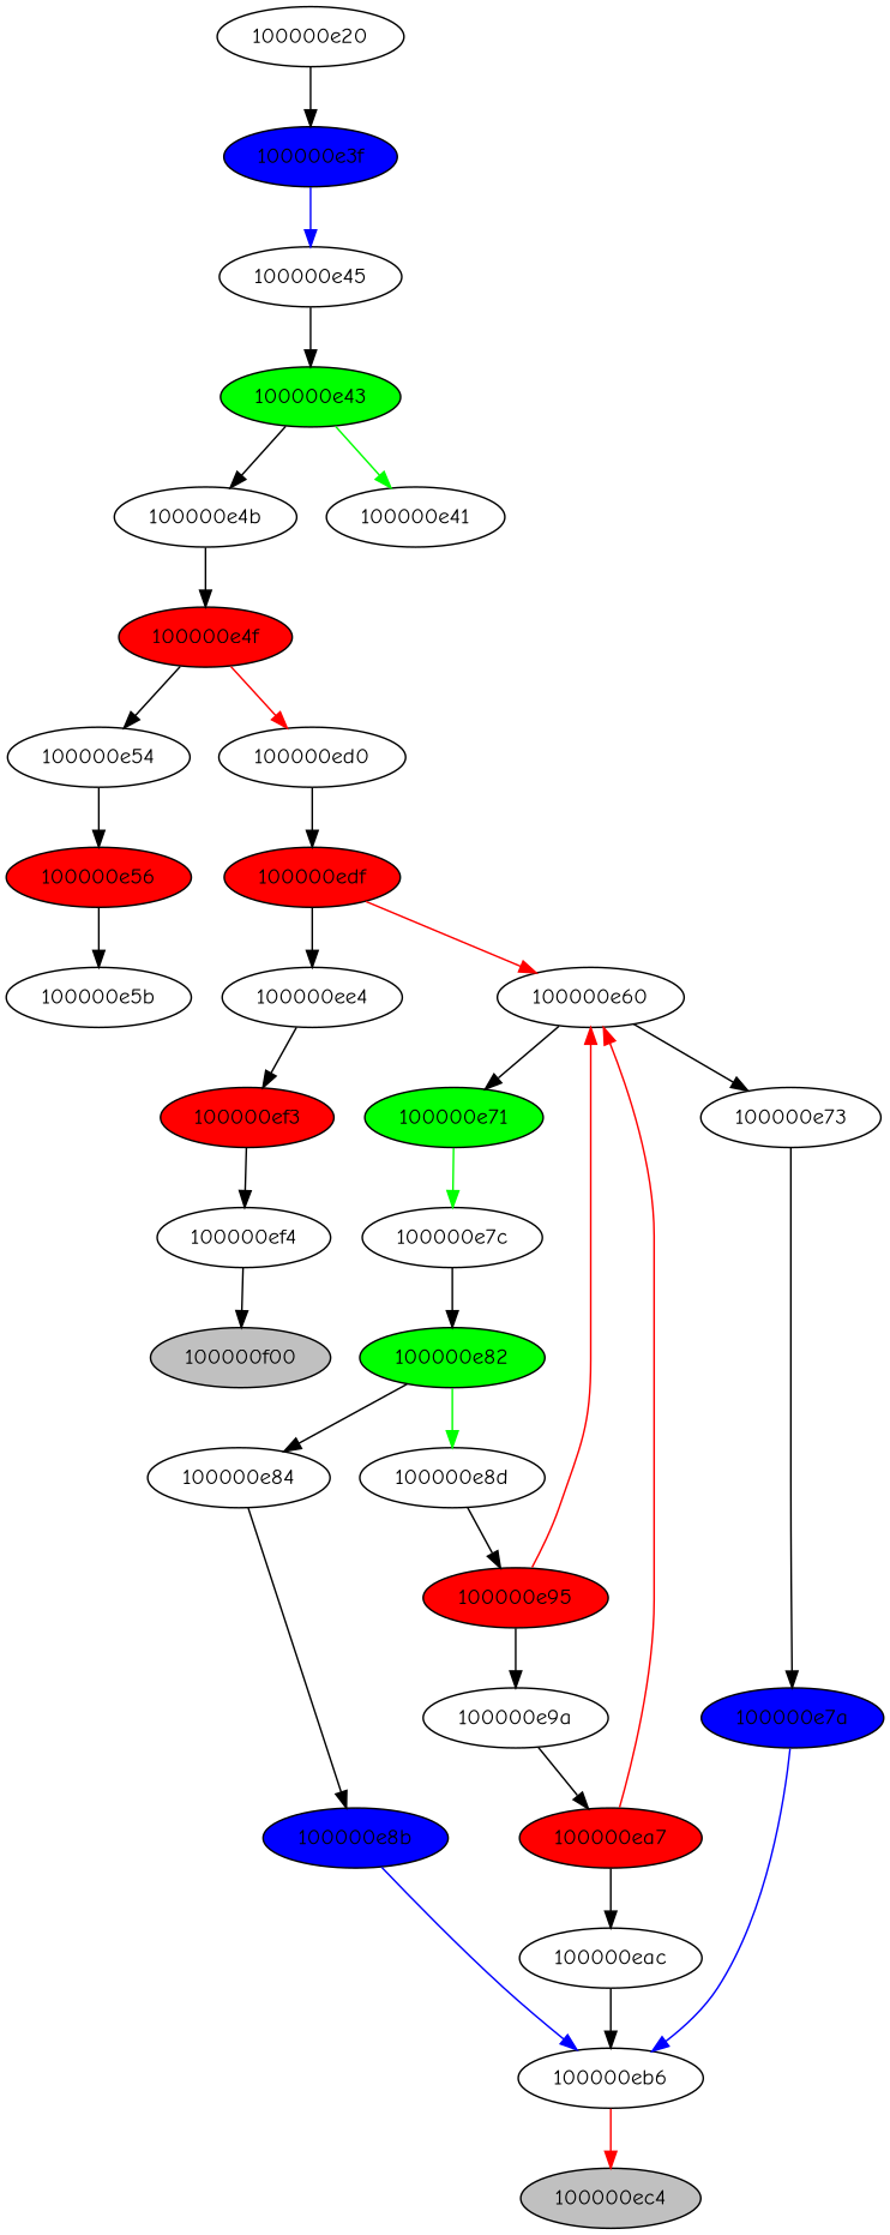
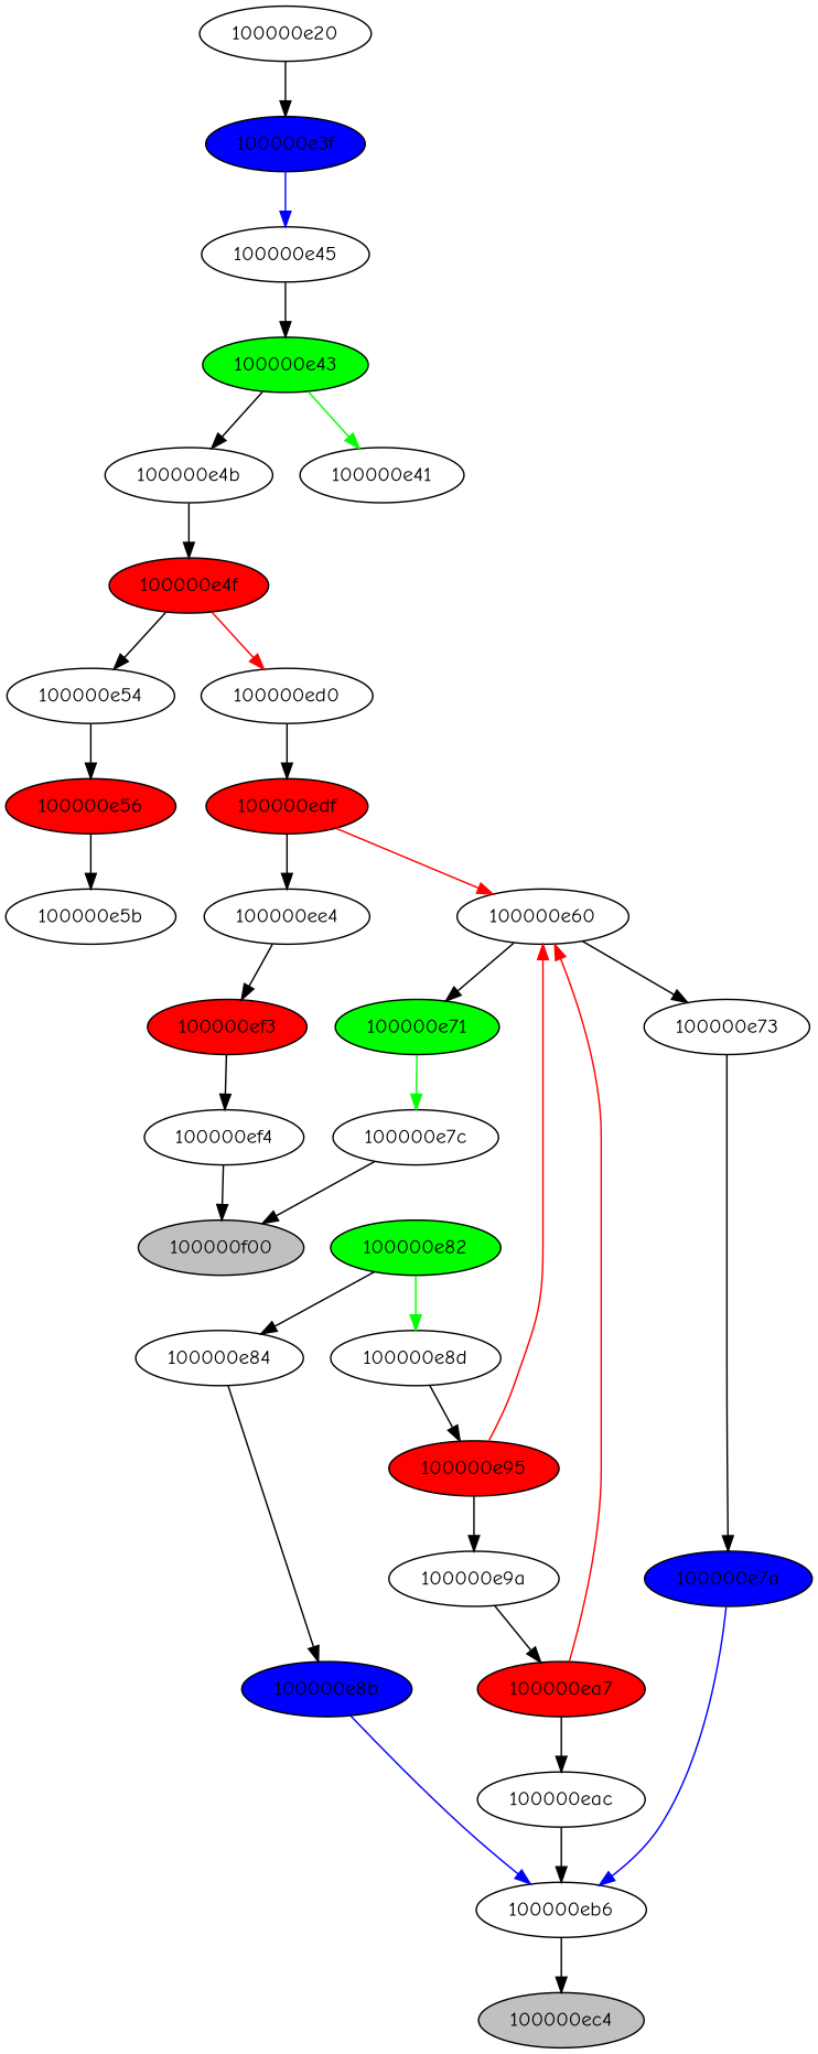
  digraph {
    fontname="Comic Neue"
    node [fontname="Comic Neue"]
    edge [fontname="Comic Neue"]
    "100000e3f" [fillcolor=blue style=filled]
    "100000e45"
    "100000e20"
    n4 [fillcolor=green label="100000e43" style=filled]
    "100000e4b"
    "100000e41"
    "100000e4f" [fillcolor=red style=filled]
    "100000e54"
    "100000ed0"
    "100000e56" [fillcolor=red style=filled]
    "100000edf" [fillcolor=red style=filled]
    "100000e5b"
    "100000ee4"
    "100000e60"
    "100000ef3" [fillcolor=red style=filled]
    "100000e71" [fillcolor=green style=filled]
    "100000e73"
    n18 [label="100000ef4"]
    "100000f00" [fillcolor=grey style=filled]
    "100000e7c"
    "100000e7a" [fillcolor=blue style=filled]
    "100000e82" [fillcolor=green style=filled]
    "100000eb6"
    "100000ec4" [fillcolor=grey style=filled]
    "100000e84"
    "100000e8d"
    "100000e8b" [fillcolor=blue style=filled]
    "100000e95" [fillcolor=red style=filled]
    "100000e9a"
    "100000ea7" [fillcolor=red style=filled]
    "100000eac"
    "100000e3f" -> "100000e45" [color=blue]
    "100000e45" -> n4
    "100000e20" -> "100000e3f"
    n4 -> "100000e4b"
    n4 -> "100000e41" [color=green]
    "100000e4b" -> "100000e4f"
    "100000e4f" -> "100000e54"
    "100000e4f" -> "100000ed0" [color=red]
    "100000e54" -> "100000e56"
    "100000ed0" -> "100000edf"
    "100000e56" -> "100000e5b"
    "100000edf" -> "100000ee4"
    "100000edf" -> "100000e60" [color=red]
    "100000ee4" -> "100000ef3"
    "100000e60" -> "100000e71"
    "100000e60" -> "100000e73"
    "100000ef3" -> n18
    "100000e71" -> "100000e7c" [color=green]
    "100000e73" -> "100000e7a"
    n18 -> "100000f00"
-   "100000e7c" -> "100000e82"
+   "100000e7c" -> "100000f00"
    "100000e7a" -> "100000eb6" [color=blue]
    "100000e82" -> "100000e84"
    "100000e82" -> "100000e8d" [color=green]
-   "100000eb6" -> "100000ec4" [color=red]
+   "100000eb6" -> "100000ec4"
    "100000e84" -> "100000e8b"
    "100000e8d" -> "100000e95"
    "100000e8b" -> "100000eb6" [color=blue]
    "100000e95" -> "100000e60" [color=red]
    "100000e95" -> "100000e9a"
    "100000e9a" -> "100000ea7"
    "100000ea7" -> "100000e60" [color=red]
    "100000ea7" -> "100000eac"
    "100000eac" -> "100000eb6"
  }
